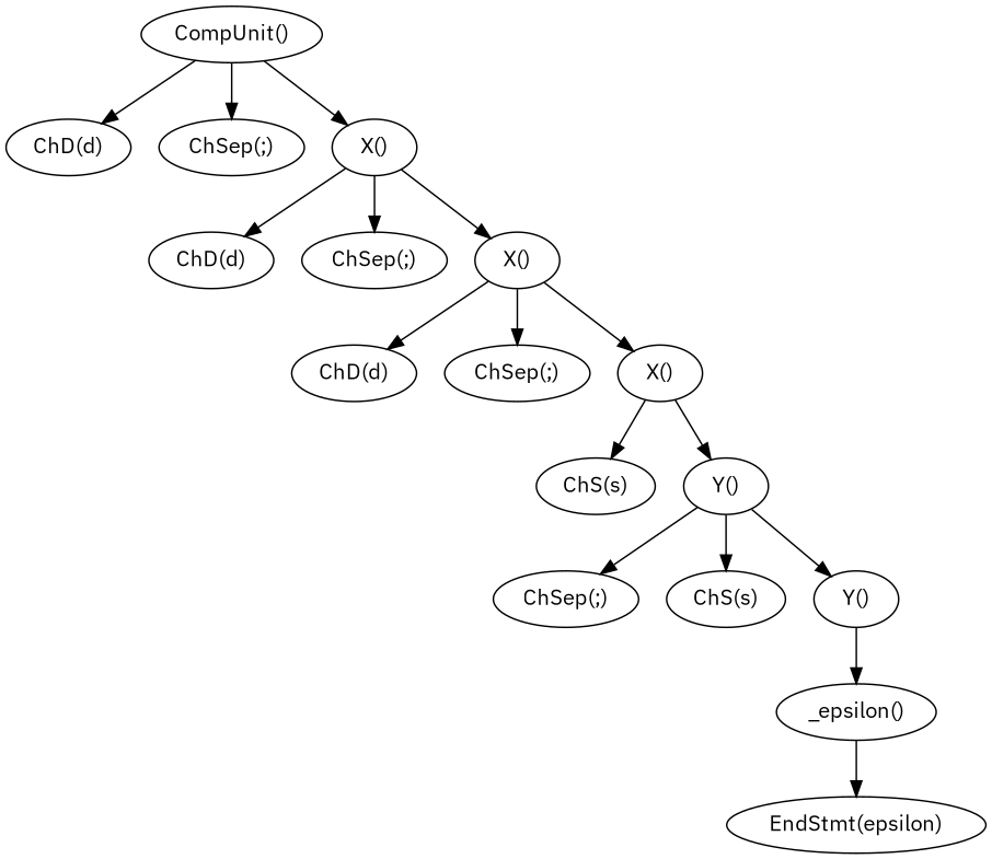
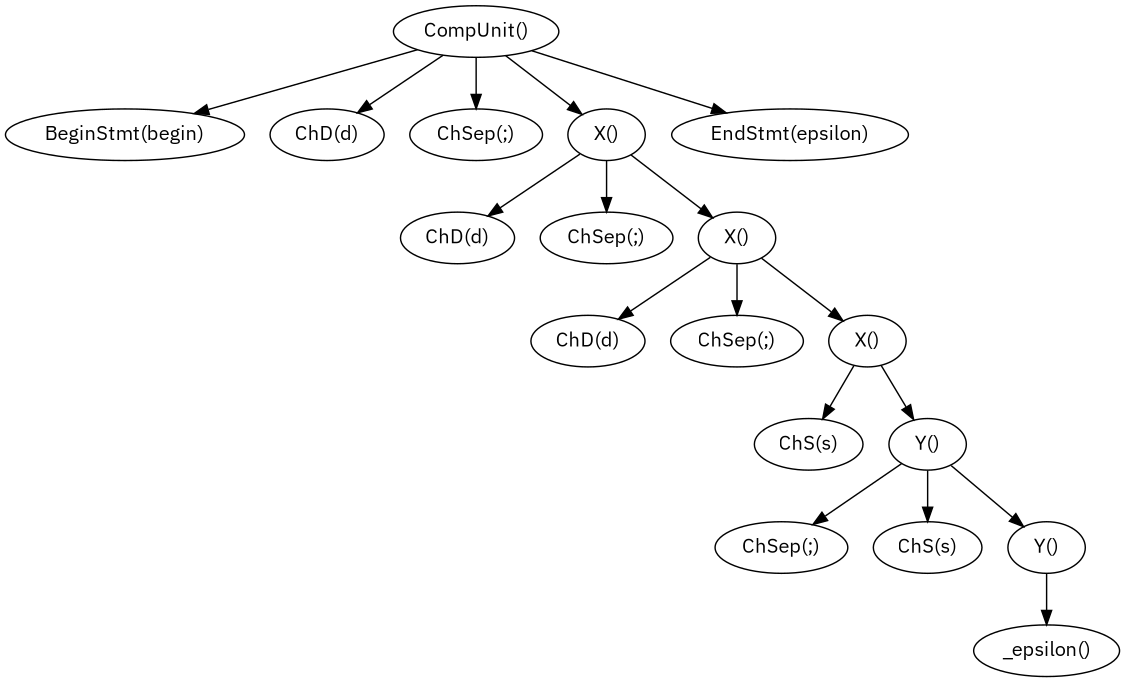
  digraph {
    fontname="IBM Plex Sans"
    node [fontname="IBM Plex Sans"]
    edge [fontname="IBM Plex Sans"]
    n1 [label="CompUnit()"]
+   n2 [label="BeginStmt(begin)"]
    n3 [label="ChD(d)"]
    n4 [label="ChSep(;)"]
    n5 [label="X()"]
    n6 [label="EndStmt(epsilon)"]
    n7 [label="ChD(d)"]
    n8 [label="ChSep(;)"]
    n9 [label="X()"]
    n10 [label="ChD(d)"]
    n11 [label="ChSep(;)"]
    n12 [label="X()"]
    n13 [label="ChS(s)"]
    n14 [label="Y()"]
    n15 [label="ChSep(;)"]
    n16 [label="ChS(s)"]
    n17 [label="Y()"]
    n18 [label="_epsilon()"]
+   n1 -> n2
    n1 -> n3
    n1 -> n4
    n1 -> n5
-   n18 -> n6
+   n1 -> n6
    n5 -> n7
    n5 -> n8
    n5 -> n9
    n9 -> n10
    n9 -> n11
    n9 -> n12
    n12 -> n13
    n12 -> n14
    n14 -> n15
    n14 -> n16
    n14 -> n17
    n17 -> n18
  }
